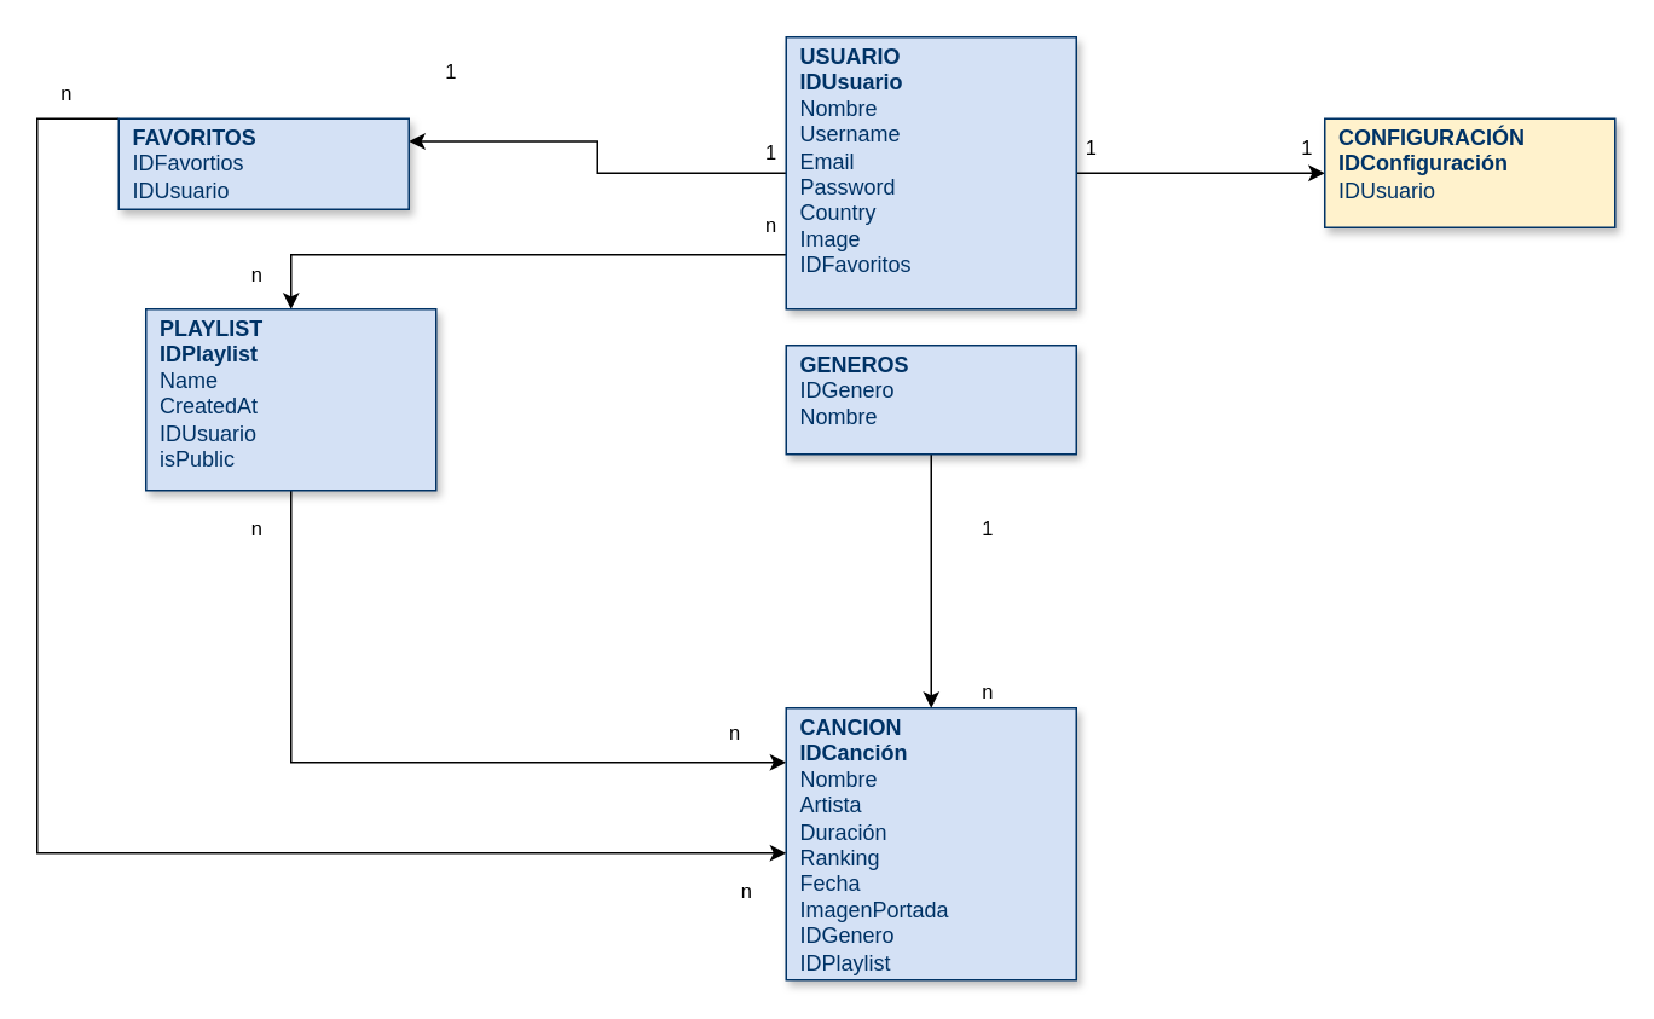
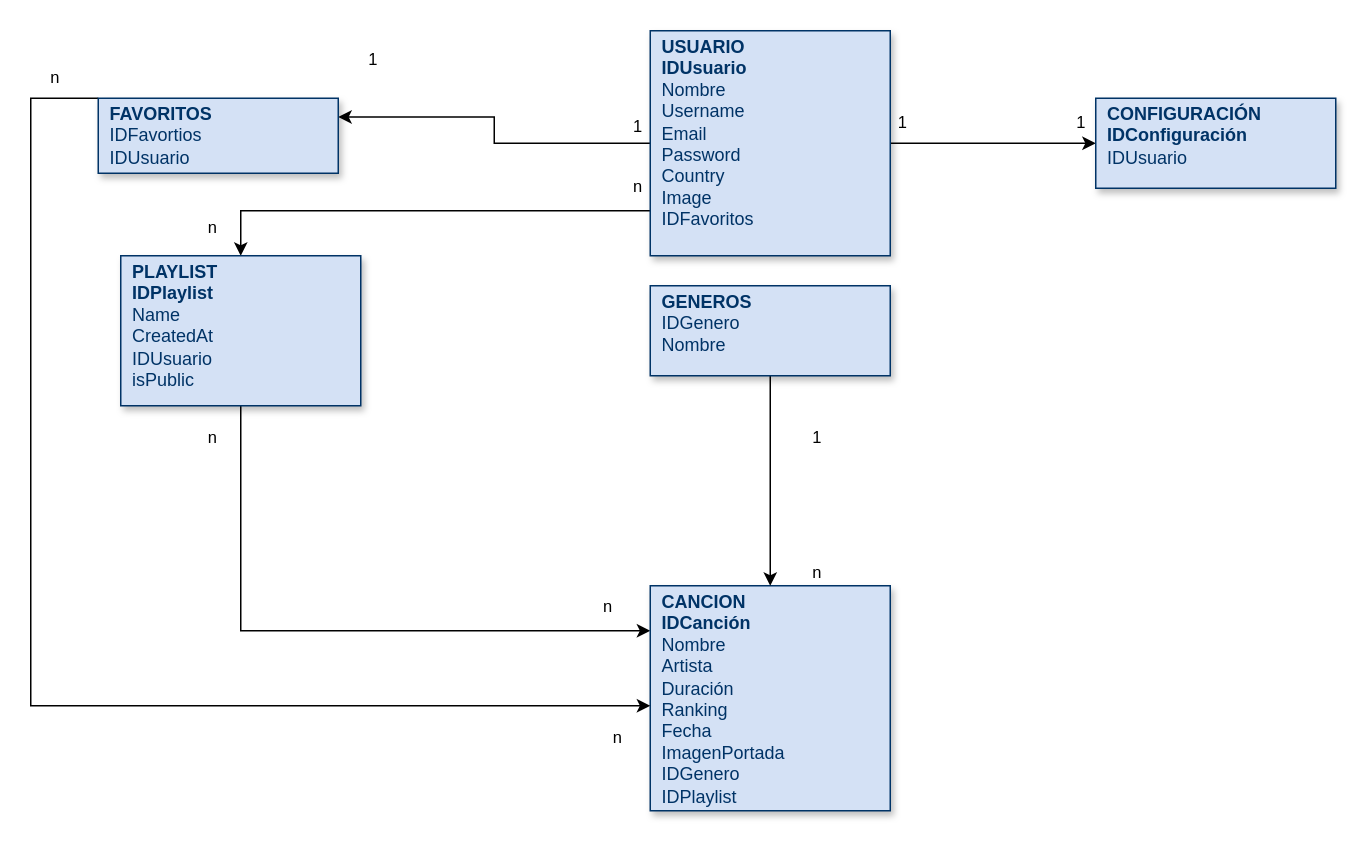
  <mxCell id="0" />
  <mxCell id="1" parent="0" />
  <mxCell id="2" style="edgeStyle=orthogonalEdgeStyle;rounded=0;orthogonalLoop=1;jettySize=auto;html=1;entryX=1;entryY=0.25;entryDx=0;entryDy=0;" edge="1" parent="1" source="8" target="17"><mxGeometry relative="1" as="geometry" /></mxCell>
  <mxCell id="3" style="edgeStyle=orthogonalEdgeStyle;rounded=0;orthogonalLoop=1;jettySize=auto;html=1;" edge="1" parent="1" source="8" target="11"><mxGeometry relative="1" as="geometry"><Array as="points"><mxPoint x="160" y="140" /></Array></mxGeometry></mxCell>
  <mxCell id="4" value="n" style="edgeLabel;html=1;align=center;verticalAlign=middle;resizable=0;points=[];" vertex="1" connectable="0" parent="3"><mxGeometry x="0.863" y="1" relative="1" as="geometry"><mxPoint x="-21" y="1" as="offset" /></mxGeometry></mxCell>
  <mxCell id="5" style="edgeStyle=orthogonalEdgeStyle;rounded=0;orthogonalLoop=1;jettySize=auto;html=1;" edge="1" parent="1" source="8" target="25"><mxGeometry relative="1" as="geometry" /></mxCell>
  <mxCell id="6" value="1" style="edgeLabel;html=1;align=center;verticalAlign=middle;resizable=0;points=[];" vertex="1" connectable="0" parent="5"><mxGeometry x="-0.694" y="2" relative="1" as="geometry"><mxPoint x="-14" y="-13" as="offset" /></mxGeometry></mxCell>
  <mxCell id="7" value="1" style="edgeLabel;html=1;align=center;verticalAlign=middle;resizable=0;points=[];" vertex="1" connectable="0" parent="5"><mxGeometry x="0.836" y="-2" relative="1" as="geometry"><mxPoint y="-17" as="offset" /></mxGeometry></mxCell>
  <mxCell id="8" value="&lt;p style=&quot;margin: 0px; margin-top: 4px; text-align: center; text-decoration: underline;&quot;&gt;&lt;/p&gt;&lt;p style=&quot;margin: 0px; margin-left: 8px;&quot;&gt;&lt;b&gt;USUARIO&lt;/b&gt;&lt;/p&gt;&lt;p style=&quot;margin: 0px; margin-left: 8px;&quot;&gt;&lt;b&gt;IDUsuario&lt;/b&gt;&lt;/p&gt;&lt;p style=&quot;margin: 0px; margin-left: 8px;&quot;&gt;&lt;span style=&quot;background-color: initial;&quot;&gt;Nombre&lt;/span&gt;&lt;br&gt;&lt;/p&gt;&lt;p style=&quot;margin: 0px; margin-left: 8px;&quot;&gt;Username&lt;/p&gt;&lt;p style=&quot;margin: 0px; margin-left: 8px;&quot;&gt;Email&lt;/p&gt;&lt;p style=&quot;margin: 0px; margin-left: 8px;&quot;&gt;Password&lt;/p&gt;&lt;p style=&quot;margin: 0px; margin-left: 8px;&quot;&gt;Country&lt;/p&gt;&lt;p style=&quot;margin: 0px; margin-left: 8px;&quot;&gt;Image&lt;/p&gt;&lt;p style=&quot;margin: 0px; margin-left: 8px;&quot;&gt;IDFavoritos&lt;/p&gt;" style="verticalAlign=top;align=left;overflow=fill;fontSize=12;fontFamily=Helvetica;html=1;strokeColor=#003366;shadow=1;fillColor=#D4E1F5;fontColor=#003366" parent="1" vertex="1"><mxGeometry x="433" y="20" width="160" height="150" as="geometry" /></mxCell>
  <mxCell id="9" style="edgeStyle=orthogonalEdgeStyle;rounded=0;orthogonalLoop=1;jettySize=auto;html=1;" edge="1" parent="1" source="11" target="12"><mxGeometry relative="1" as="geometry"><Array as="points"><mxPoint x="160" y="420" /></Array></mxGeometry></mxCell>
  <mxCell id="10" value="n" style="edgeLabel;html=1;align=center;verticalAlign=middle;resizable=0;points=[];" vertex="1" connectable="0" parent="9"><mxGeometry x="-0.949" relative="1" as="geometry"><mxPoint x="-20" y="9" as="offset" /></mxGeometry></mxCell>
  <mxCell id="11" value="&lt;p style=&quot;margin: 0px; margin-top: 4px; text-align: center; text-decoration: underline;&quot;&gt;&lt;/p&gt;&lt;p style=&quot;margin: 0px; margin-left: 8px;&quot;&gt;&lt;b&gt;PLAYLIST&lt;/b&gt;&lt;/p&gt;&lt;p style=&quot;margin: 0px; margin-left: 8px;&quot;&gt;&lt;span style=&quot;background-color: initial;&quot;&gt;&lt;b&gt;IDPlaylist&lt;/b&gt;&lt;/span&gt;&lt;/p&gt;&lt;p style=&quot;margin: 0px; margin-left: 8px;&quot;&gt;Name&lt;/p&gt;&lt;p style=&quot;margin: 0px; margin-left: 8px;&quot;&gt;CreatedAt&lt;/p&gt;&lt;p style=&quot;margin: 0px; margin-left: 8px;&quot;&gt;IDUsuario&lt;br&gt;isPublic&lt;/p&gt;" style="verticalAlign=top;align=left;overflow=fill;fontSize=12;fontFamily=Helvetica;html=1;strokeColor=#003366;shadow=1;fillColor=#D4E1F5;fontColor=#003366" parent="1" vertex="1"><mxGeometry x="80" y="170" width="160" height="100" as="geometry" /></mxCell>
  <mxCell id="12" value="&lt;p style=&quot;margin: 0px ; margin-top: 4px ; text-align: center ; text-decoration: underline&quot;&gt;&lt;/p&gt;&lt;p style=&quot;margin: 0px ; margin-left: 8px&quot;&gt;&lt;b&gt;CANCION&lt;/b&gt;&lt;/p&gt;&lt;p style=&quot;margin: 0px ; margin-left: 8px&quot;&gt;&lt;span style=&quot;background-color: initial;&quot;&gt;&lt;b&gt;IDCanción&lt;/b&gt;&lt;/span&gt;&lt;/p&gt;&lt;p style=&quot;margin: 0px ; margin-left: 8px&quot;&gt;Nombre&lt;/p&gt;&lt;p style=&quot;margin: 0px ; margin-left: 8px&quot;&gt;Artista&lt;/p&gt;&lt;p style=&quot;border-color: var(--border-color); margin: 0px 0px 0px 8px;&quot;&gt;Duración&lt;/p&gt;&lt;p style=&quot;border-color: var(--border-color); margin: 0px 0px 0px 8px;&quot;&gt;Ranking&lt;/p&gt;&lt;p style=&quot;border-color: var(--border-color); margin: 0px 0px 0px 8px;&quot;&gt;Fecha&lt;/p&gt;&lt;p style=&quot;border-color: var(--border-color); margin: 0px 0px 0px 8px;&quot;&gt;ImagenPortada&lt;/p&gt;&lt;p style=&quot;margin: 0px ; margin-left: 8px&quot;&gt;IDGenero&lt;/p&gt;&lt;p style=&quot;margin: 0px ; margin-left: 8px&quot;&gt;&lt;span style=&quot;background-color: initial;&quot;&gt;IDPlaylist&lt;/span&gt;&lt;br&gt;&lt;/p&gt;" style="verticalAlign=top;align=left;overflow=fill;fontSize=12;fontFamily=Helvetica;html=1;strokeColor=#003366;shadow=1;fillColor=#D4E1F5;fontColor=#003366" parent="1" vertex="1"><mxGeometry x="433" y="390" width="160" height="150" as="geometry" /></mxCell>
  <mxCell id="13" value="&lt;span style=&quot;color: rgb(0, 0, 0); font-family: Helvetica; font-size: 11px; font-style: normal; font-variant-ligatures: normal; font-variant-caps: normal; font-weight: 400; letter-spacing: normal; orphans: 2; text-align: left; text-indent: 0px; text-transform: none; widows: 2; word-spacing: 0px; -webkit-text-stroke-width: 0px; background-color: rgb(255, 255, 255); text-decoration-thickness: initial; text-decoration-style: initial; text-decoration-color: initial; float: none; display: inline !important;&quot;&gt;n&lt;/span&gt;" style="text;whiteSpace=wrap;html=1;" vertex="1" parent="1"><mxGeometry x="400.16" y="390" width="50" height="40" as="geometry" /></mxCell>
  <mxCell id="14" style="edgeStyle=orthogonalEdgeStyle;rounded=0;orthogonalLoop=1;jettySize=auto;html=1;" edge="1" parent="1" source="17" target="12"><mxGeometry relative="1" as="geometry"><Array as="points"><mxPoint x="20" y="65" /><mxPoint x="20" y="470" /></Array></mxGeometry></mxCell>
  <mxCell id="15" value="n" style="edgeLabel;html=1;align=center;verticalAlign=middle;resizable=0;points=[];" vertex="1" connectable="0" parent="14"><mxGeometry x="-0.914" relative="1" as="geometry"><mxPoint x="7" y="-15" as="offset" /></mxGeometry></mxCell>
  <mxCell id="16" value="n" style="edgeLabel;html=1;align=center;verticalAlign=middle;resizable=0;points=[];" vertex="1" connectable="0" parent="14"><mxGeometry x="0.947" y="3" relative="1" as="geometry"><mxPoint y="23" as="offset" /></mxGeometry></mxCell>
  <mxCell id="17" value="&lt;p style=&quot;margin: 0px; margin-top: 4px; text-align: center; text-decoration: underline;&quot;&gt;&lt;/p&gt;&lt;p style=&quot;margin: 0px; margin-left: 8px;&quot;&gt;&lt;b&gt;FAVORITOS&lt;/b&gt;&lt;/p&gt;&lt;p style=&quot;margin: 0px; margin-left: 8px;&quot;&gt;IDFavortios&lt;/p&gt;&lt;p style=&quot;margin: 0px; margin-left: 8px;&quot;&gt;IDUsuario&lt;/p&gt;" style="verticalAlign=top;align=left;overflow=fill;fontSize=12;fontFamily=Helvetica;html=1;strokeColor=#003366;shadow=1;fillColor=#D4E1F5;fontColor=#003366" vertex="1" parent="1"><mxGeometry x="65" y="65" width="160" height="50" as="geometry" /></mxCell>
  <mxCell id="18" value="1" style="edgeLabel;html=1;align=center;verticalAlign=middle;resizable=0;points=[];" vertex="1" connectable="0" parent="1"><mxGeometry x="390.002" y="90.005" as="geometry"><mxPoint x="-143" y="-52" as="offset" /></mxGeometry></mxCell>
  <mxCell id="19" style="edgeStyle=orthogonalEdgeStyle;rounded=0;orthogonalLoop=1;jettySize=auto;html=1;strokeColor=default;" edge="1" parent="1" source="20" target="12"><mxGeometry relative="1" as="geometry" /></mxCell>
  <mxCell id="20" value="&lt;p style=&quot;margin: 0px ; margin-top: 4px ; text-align: center ; text-decoration: underline&quot;&gt;&lt;/p&gt;&lt;p style=&quot;margin: 0px ; margin-left: 8px&quot;&gt;&lt;b style=&quot;background-color: initial;&quot;&gt;GENEROS&lt;/b&gt;&lt;/p&gt;&lt;p style=&quot;margin: 0px ; margin-left: 8px&quot;&gt;IDGenero&lt;/p&gt;&lt;p style=&quot;margin: 0px ; margin-left: 8px&quot;&gt;Nombre&lt;/p&gt;" style="verticalAlign=top;align=left;overflow=fill;fontSize=12;fontFamily=Helvetica;html=1;strokeColor=#003366;shadow=1;fillColor=#D4E1F5;fontColor=#003366" vertex="1" parent="1"><mxGeometry x="433" y="190" width="160" height="60" as="geometry" /></mxCell>
  <mxCell id="21" value="n" style="edgeLabel;html=1;align=center;verticalAlign=middle;resizable=0;points=[];" vertex="1" connectable="0" parent="1"><mxGeometry x="549.996" y="380.004" as="geometry"><mxPoint x="-6" as="offset" /></mxGeometry></mxCell>
  <mxCell id="22" value="&lt;span style=&quot;color: rgb(0, 0, 0); font-family: Helvetica; font-size: 11px; font-style: normal; font-variant-ligatures: normal; font-variant-caps: normal; font-weight: 400; letter-spacing: normal; orphans: 2; text-align: center; text-indent: 0px; text-transform: none; widows: 2; word-spacing: 0px; -webkit-text-stroke-width: 0px; background-color: rgb(255, 255, 255); text-decoration-thickness: initial; text-decoration-style: initial; text-decoration-color: initial; float: none; display: inline !important;&quot;&gt;1&lt;/span&gt;" style="text;whiteSpace=wrap;html=1;" vertex="1" parent="1"><mxGeometry x="420.16" y="70" width="40" height="40" as="geometry" /></mxCell>
  <mxCell id="23" value="1" style="edgeLabel;html=1;align=center;verticalAlign=middle;resizable=0;points=[];" vertex="1" connectable="0" parent="1"><mxGeometry x="549.996" y="290.004" as="geometry"><mxPoint x="-6" as="offset" /></mxGeometry></mxCell>
  <mxCell id="24" value="&lt;span style=&quot;color: rgb(0, 0, 0); font-family: Helvetica; font-size: 11px; font-style: normal; font-variant-ligatures: normal; font-variant-caps: normal; font-weight: 400; letter-spacing: normal; orphans: 2; text-align: center; text-indent: 0px; text-transform: none; widows: 2; word-spacing: 0px; -webkit-text-stroke-width: 0px; background-color: rgb(255, 255, 255); text-decoration-thickness: initial; text-decoration-style: initial; text-decoration-color: initial; float: none; display: inline !important;&quot;&gt;n&lt;/span&gt;" style="text;whiteSpace=wrap;html=1;" vertex="1" parent="1"><mxGeometry x="420.16" y="110" width="40" height="40" as="geometry" /></mxCell>
- <mxCell id="25" value="&lt;p style=&quot;margin: 0px; margin-top: 4px; text-align: center; text-decoration: underline;&quot;&gt;&lt;/p&gt;&lt;p style=&quot;margin: 0px; margin-left: 8px;&quot;&gt;&lt;b&gt;CONFIGURACIÓN&lt;/b&gt;&lt;/p&gt;&lt;p style=&quot;margin: 0px; margin-left: 8px;&quot;&gt;&lt;b&gt;IDConfiguración&lt;/b&gt;&lt;/p&gt;&lt;p style=&quot;margin: 0px; margin-left: 8px;&quot;&gt;IDUsuario&lt;/p&gt;&lt;p style=&quot;margin: 0px; margin-left: 8px;&quot;&gt;&lt;br&gt;&lt;/p&gt;&lt;p style=&quot;margin: 0px; margin-left: 8px;&quot;&gt;&lt;br&gt;&lt;/p&gt;&lt;p style=&quot;margin: 0px; margin-left: 8px;&quot;&gt;&lt;br&gt;&lt;/p&gt;&lt;p style=&quot;margin: 0px; margin-left: 8px;&quot;&gt;&lt;br&gt;&lt;/p&gt;&lt;p style=&quot;margin: 0px; margin-left: 8px;&quot;&gt;&lt;br&gt;&lt;/p&gt;&lt;p style=&quot;margin: 0px; margin-left: 8px;&quot;&gt;&lt;br&gt;&lt;/p&gt;" style="verticalAlign=top;align=left;overflow=fill;fontSize=12;fontFamily=Helvetica;html=1;strokeColor=#003366;shadow=1;fillColor=#fff2cc;fontColor=#003366;" vertex="1" parent="1"><mxGeometry x="730" y="65" width="160" height="60" as="geometry" /></mxCell>
+ <mxCell id="25" value="&lt;p style=&quot;margin: 0px; margin-top: 4px; text-align: center; text-decoration: underline;&quot;&gt;&lt;/p&gt;&lt;p style=&quot;margin: 0px; margin-left: 8px;&quot;&gt;&lt;b&gt;CONFIGURACIÓN&lt;/b&gt;&lt;/p&gt;&lt;p style=&quot;margin: 0px; margin-left: 8px;&quot;&gt;&lt;b&gt;IDConfiguración&lt;/b&gt;&lt;/p&gt;&lt;p style=&quot;margin: 0px; margin-left: 8px;&quot;&gt;IDUsuario&lt;/p&gt;&lt;p style=&quot;margin: 0px; margin-left: 8px;&quot;&gt;&lt;br&gt;&lt;/p&gt;&lt;p style=&quot;margin: 0px; margin-left: 8px;&quot;&gt;&lt;br&gt;&lt;/p&gt;&lt;p style=&quot;margin: 0px; margin-left: 8px;&quot;&gt;&lt;br&gt;&lt;/p&gt;&lt;p style=&quot;margin: 0px; margin-left: 8px;&quot;&gt;&lt;br&gt;&lt;/p&gt;&lt;p style=&quot;margin: 0px; margin-left: 8px;&quot;&gt;&lt;br&gt;&lt;/p&gt;&lt;p style=&quot;margin: 0px; margin-left: 8px;&quot;&gt;&lt;br&gt;&lt;/p&gt;" style="verticalAlign=top;align=left;overflow=fill;fontSize=12;fontFamily=Helvetica;html=1;strokeColor=#003366;shadow=1;fillColor=#D4E1F5;fontColor=#003366" vertex="1" parent="1"><mxGeometry x="730" y="65" width="160" height="60" as="geometry" /></mxCell>
